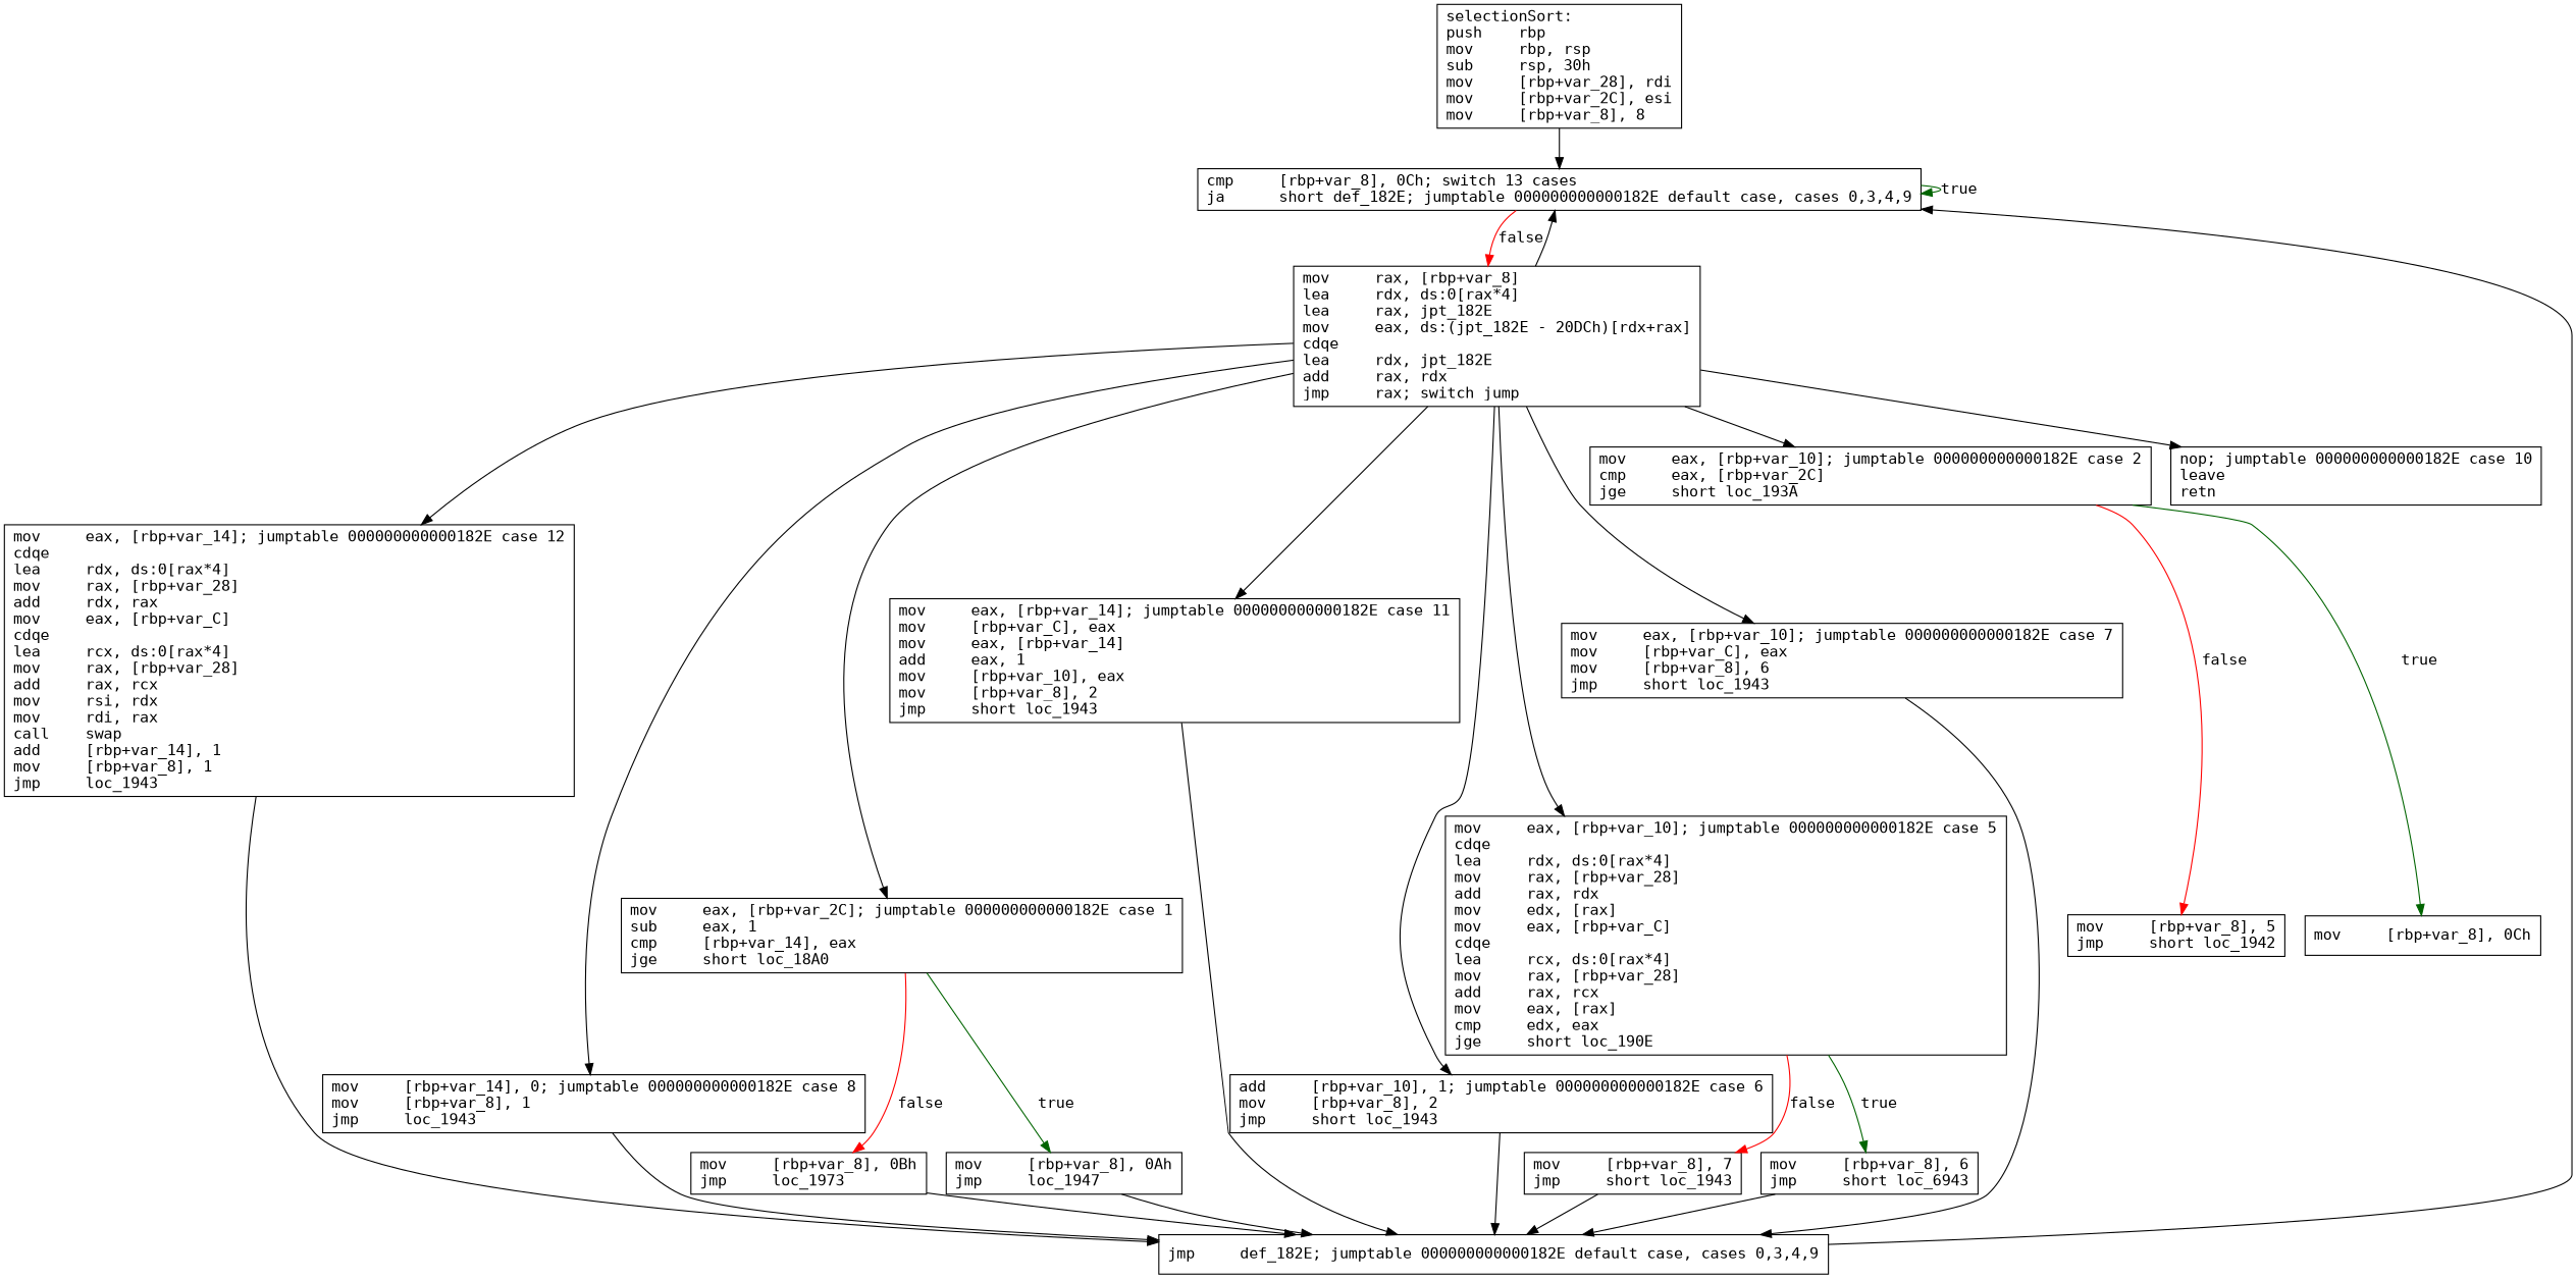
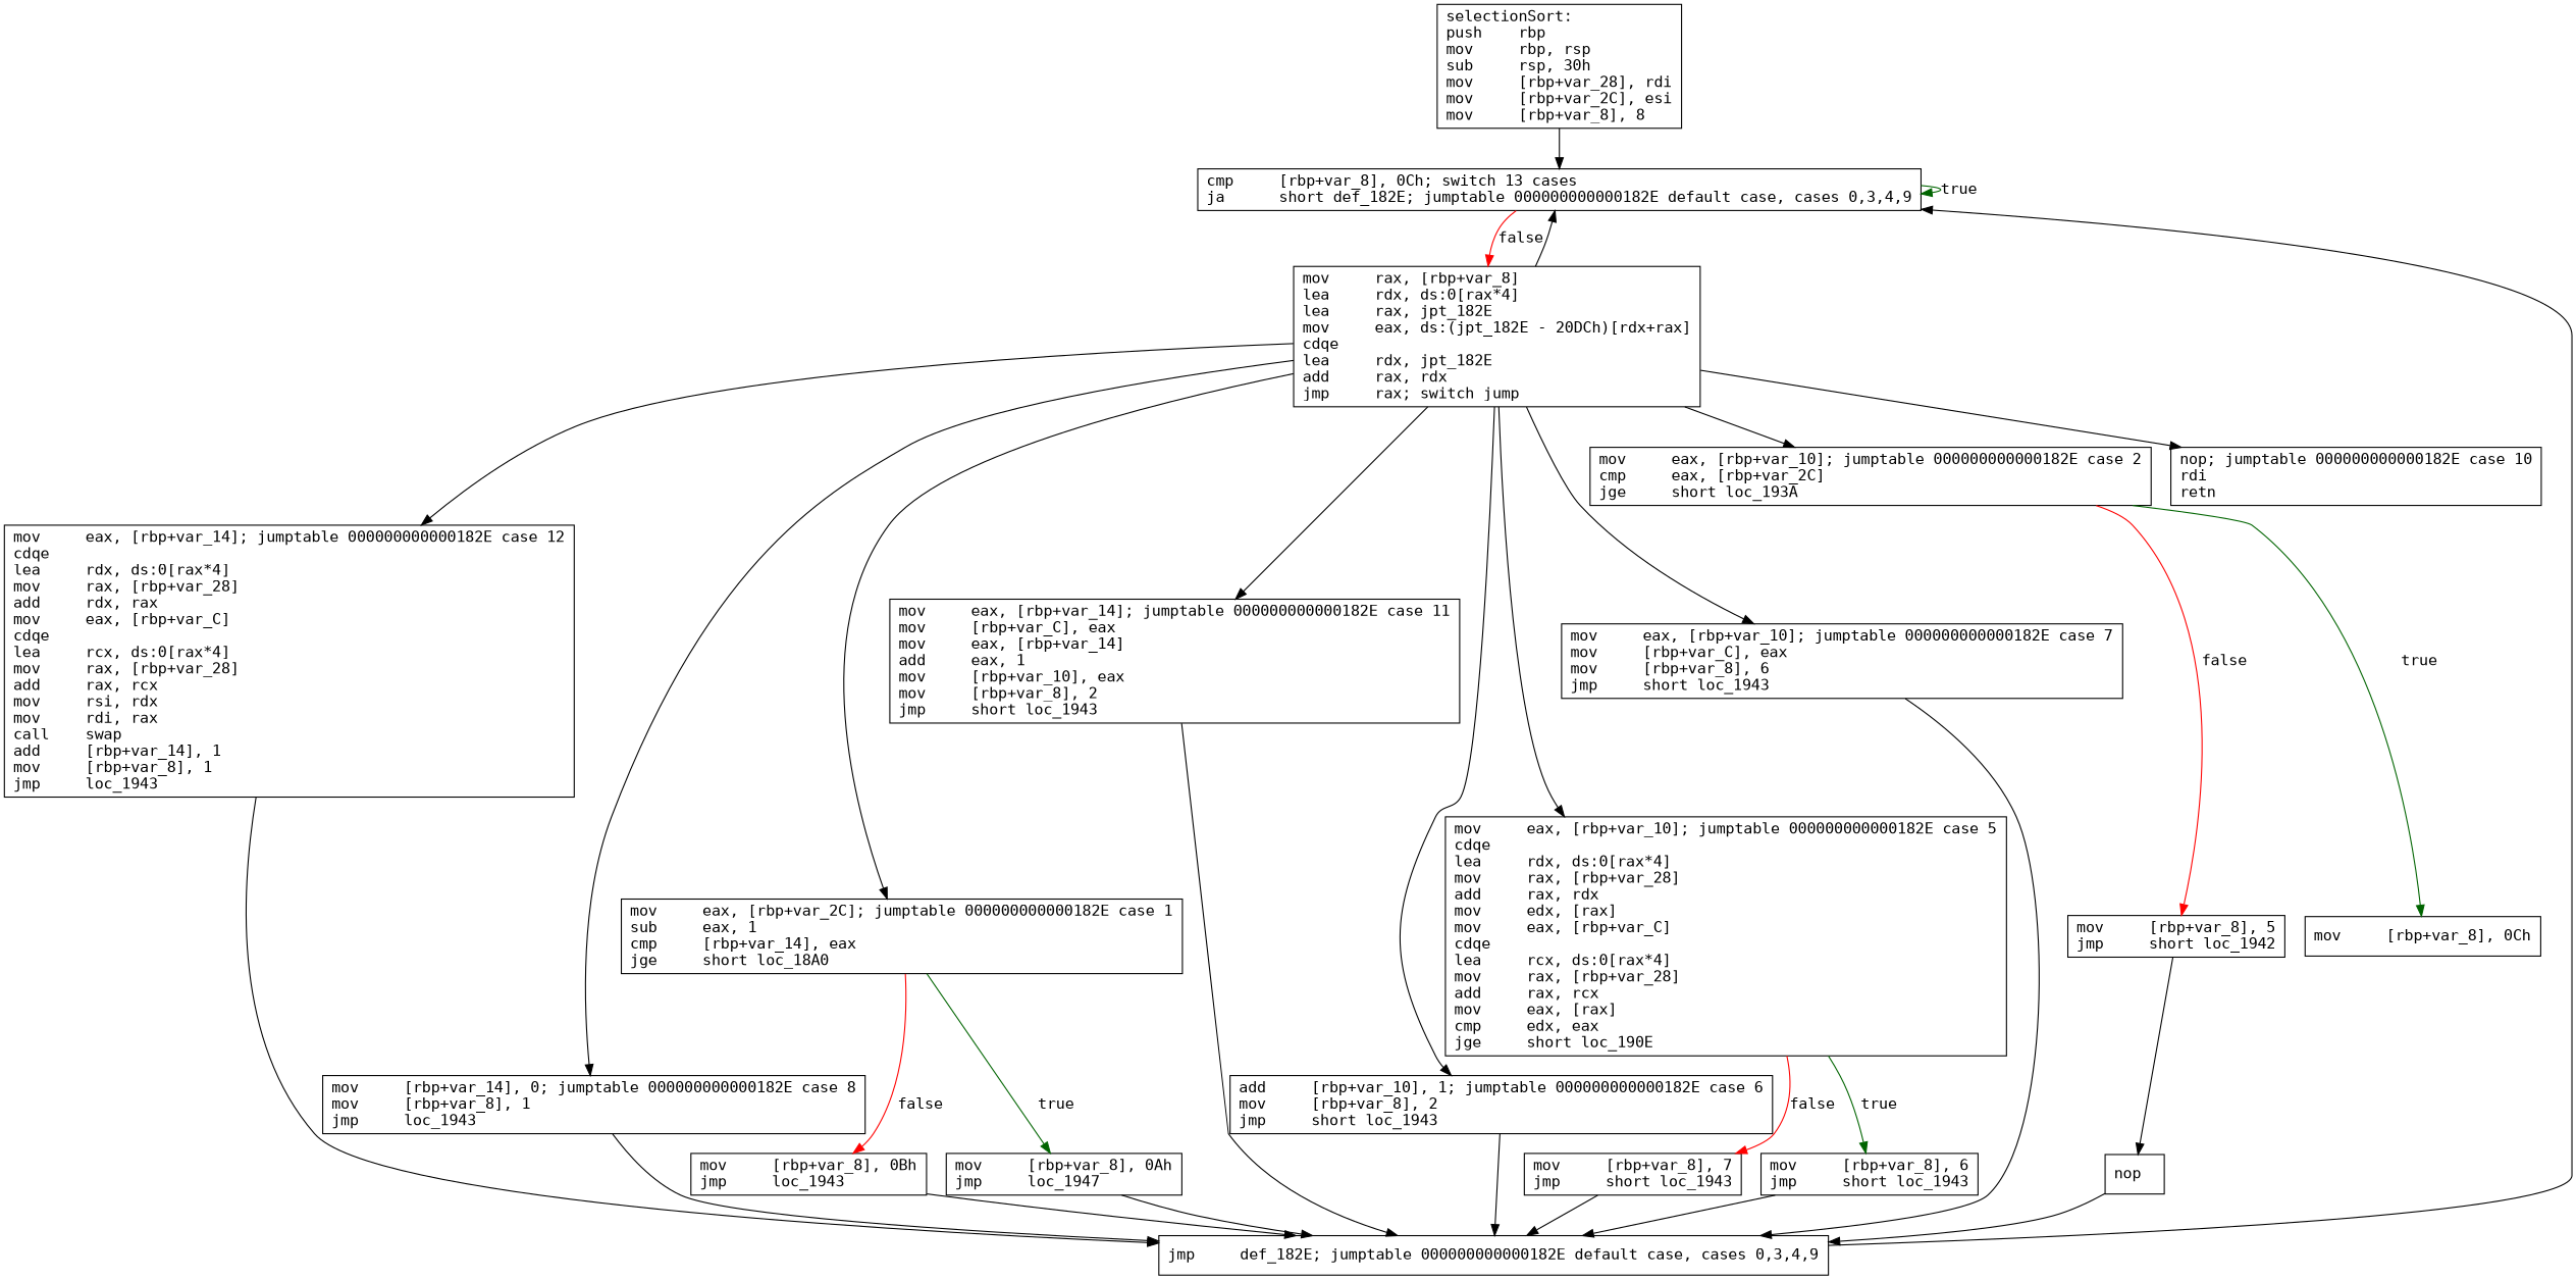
  digraph {
    fontname="DejaVu Sans Mono"
    node [fontname="DejaVu Sans Mono" shape=box]
    edge [fontname="DejaVu Sans Mono"]
    n1 [label="selectionSort:\lpush    rbp\lmov     rbp, rsp\lsub     rsp, 30h\lmov     [rbp+var_28], rdi\lmov     [rbp+var_2C], esi\lmov     [rbp+var_8], 8\l"]
    n2 [label="cmp     [rbp+var_8], 0Ch; switch 13 cases\lja      short def_182E; jumptable 000000000000182E default case, cases 0,3,4,9\l"]
    n3 [label="mov     rax, [rbp+var_8]\llea     rdx, ds:0[rax*4]\llea     rax, jpt_182E\lmov     eax, ds:(jpt_182E - 20DCh)[rdx+rax]\lcdqe\llea     rdx, jpt_182E\ladd     rax, rdx\ljmp     rax; switch jump\l"]
    n4 [label="mov     eax, [rbp+var_14]; jumptable 000000000000182E case 12\lcdqe\llea     rdx, ds:0[rax*4]\lmov     rax, [rbp+var_28]\ladd     rdx, rax\lmov     eax, [rbp+var_C]\lcdqe\llea     rcx, ds:0[rax*4]\lmov     rax, [rbp+var_28]\ladd     rax, rcx\lmov     rsi, rdx\lmov     rdi, rax\lcall    swap\ladd     [rbp+var_14], 1\lmov     [rbp+var_8], 1\ljmp     loc_1943\l"]
    n5 [label="mov     [rbp+var_14], 0; jumptable 000000000000182E case 8\lmov     [rbp+var_8], 1\ljmp     loc_1943\l"]
    n6 [label="mov     eax, [rbp+var_2C]; jumptable 000000000000182E case 1\lsub     eax, 1\lcmp     [rbp+var_14], eax\ljge     short loc_18A0\l"]
    n7 [label="mov     eax, [rbp+var_14]; jumptable 000000000000182E case 11\lmov     [rbp+var_C], eax\lmov     eax, [rbp+var_14]\ladd     eax, 1\lmov     [rbp+var_10], eax\lmov     [rbp+var_8], 2\ljmp     short loc_1943\l"]
    n8 [label="add     [rbp+var_10], 1; jumptable 000000000000182E case 6\lmov     [rbp+var_8], 2\ljmp     short loc_1943\l"]
    n9 [label="mov     eax, [rbp+var_10]; jumptable 000000000000182E case 5\lcdqe\llea     rdx, ds:0[rax*4]\lmov     rax, [rbp+var_28]\ladd     rax, rdx\lmov     edx, [rax]\lmov     eax, [rbp+var_C]\lcdqe\llea     rcx, ds:0[rax*4]\lmov     rax, [rbp+var_28]\ladd     rax, rcx\lmov     eax, [rax]\lcmp     edx, eax\ljge     short loc_190E\l"]
    n10 [label="mov     eax, [rbp+var_10]; jumptable 000000000000182E case 7\lmov     [rbp+var_C], eax\lmov     [rbp+var_8], 6\ljmp     short loc_1943\l"]
    n11 [label="mov     eax, [rbp+var_10]; jumptable 000000000000182E case 2\lcmp     eax, [rbp+var_2C]\ljge     short loc_193A\l"]
-   n12 [label="nop; jumptable 000000000000182E case 10\lleave\lretn\l"]
+   n12 [label="nop; jumptable 000000000000182E case 10\lrdi\lretn\l"]
    n13 [label="jmp     def_182E; jumptable 000000000000182E default case, cases 0,3,4,9\l"]
-   n14 [label="mov     [rbp+var_8], 0Bh\ljmp     loc_1973\l"]
+   n14 [label="mov     [rbp+var_8], 0Bh\ljmp     loc_1943\l"]
    n15 [label="mov     [rbp+var_8], 0Ah\ljmp     loc_1947\l"]
    n16 [label="mov     [rbp+var_8], 7\ljmp     short loc_1943\l"]
-   n17 [label="mov     [rbp+var_8], 6\ljmp     short loc_6943\l"]
+   n17 [label="mov     [rbp+var_8], 6\ljmp     short loc_1943\l"]
    n18 [label="mov     [rbp+var_8], 5\ljmp     short loc_1942\l"]
    n19 [label="mov     [rbp+var_8], 0Ch\l"]
+   n20 [label="nop\l"]
    n1 -> n2
    n2 -> n2 [color=darkgreen label=true]
    n2 -> n3 [color=red label=false]
    n3 -> n2
    n3 -> n4
    n3 -> n5
    n3 -> n6
    n3 -> n7
    n3 -> n8
    n3 -> n9
    n3 -> n10
    n3 -> n11
    n3 -> n12
    n4 -> n13
    n5 -> n13
    n6 -> n14 [color=red label=false]
    n6 -> n15 [color=darkgreen label=true]
    n7 -> n13
    n8 -> n13
    n9 -> n16 [color=red label=false]
    n9 -> n17 [color=darkgreen label=true]
    n10 -> n13
    n11 -> n18 [color=red label=false]
    n11 -> n19 [color=darkgreen label=true]
    n13 -> n2
    n14 -> n13
    n15 -> n13
    n16 -> n13
    n17 -> n13
+   n18 -> n20
+   n20 -> n13
  }
